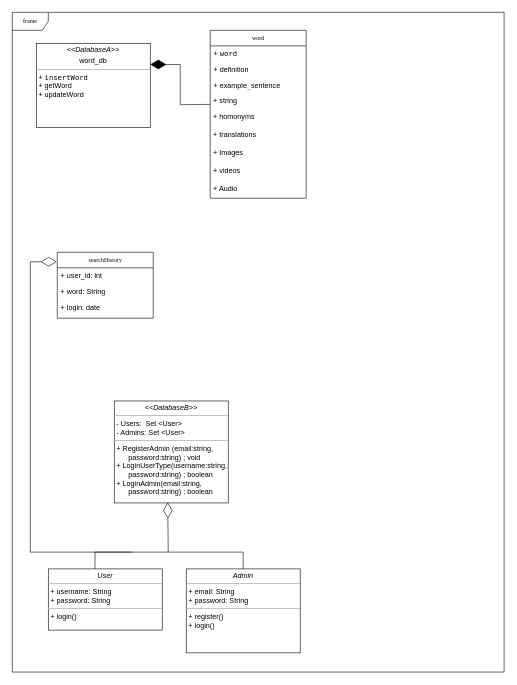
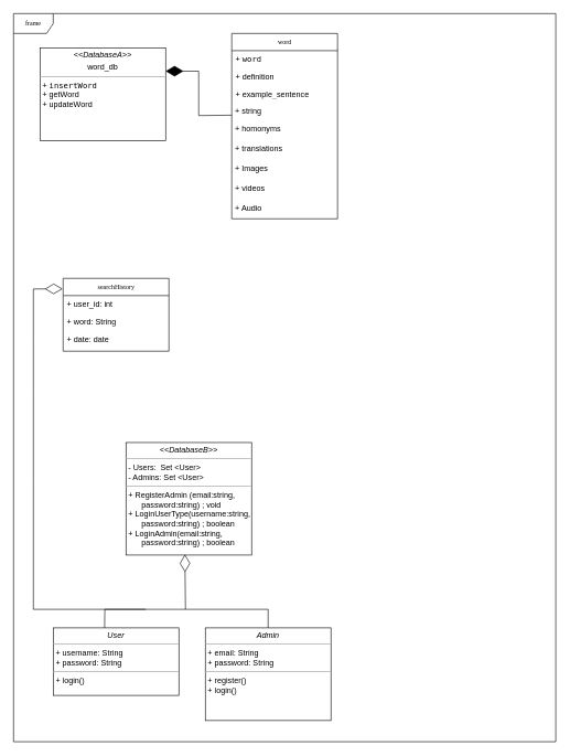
  <mxCell id="0" />
  <mxCell id="1" parent="0" />
  <mxCell id="2" value="frame" style="shape=umlFrame;whiteSpace=wrap;html=1;rounded=0;shadow=0;comic=0;labelBackgroundColor=none;strokeWidth=1;fontFamily=Verdana;fontSize=10;align=center;" parent="1" vertex="1"><mxGeometry x="20" y="20" width="820" height="1100" as="geometry" /></mxCell>
  <mxCell id="3" value="word" style="swimlane;html=1;fontStyle=0;childLayout=stackLayout;horizontal=1;startSize=26;fillColor=none;horizontalStack=0;resizeParent=1;resizeLast=0;collapsible=1;marginBottom=0;swimlaneFillColor=#ffffff;rounded=0;shadow=0;comic=0;labelBackgroundColor=none;strokeWidth=1;fontFamily=Verdana;fontSize=10;align=center;" parent="1" vertex="1"><mxGeometry x="350" y="50" width="160" height="280" as="geometry" /></mxCell>
  <mxCell id="4" value="&lt;font style=&quot;background-color: rgb(255, 255, 255); font-size: 12px;&quot;&gt;+&amp;nbsp;&lt;span style=&quot;font-family: &amp;quot;Söhne Mono&amp;quot;, Monaco, &amp;quot;Andale Mono&amp;quot;, &amp;quot;Ubuntu Mono&amp;quot;, monospace;&quot;&gt;word &lt;/span&gt;&lt;/font&gt;" style="text;html=1;strokeColor=none;fillColor=none;align=left;verticalAlign=top;spacingLeft=4;spacingRight=4;whiteSpace=wrap;overflow=hidden;rotatable=0;points=[[0,0.5],[1,0.5]];portConstraint=eastwest;" parent="3" vertex="1"><mxGeometry y="26" width="160" height="26" as="geometry" /></mxCell>
  <mxCell id="5" value="+ definition" style="text;html=1;strokeColor=none;fillColor=none;align=left;verticalAlign=top;spacingLeft=4;spacingRight=4;whiteSpace=wrap;overflow=hidden;rotatable=0;points=[[0,0.5],[1,0.5]];portConstraint=eastwest;" parent="3" vertex="1"><mxGeometry y="52" width="160" height="26" as="geometry" /></mxCell>
  <mxCell id="6" value="+ example_sentence" style="text;html=1;strokeColor=none;fillColor=none;align=left;verticalAlign=top;spacingLeft=4;spacingRight=4;whiteSpace=wrap;overflow=hidden;rotatable=0;points=[[0,0.5],[1,0.5]];portConstraint=eastwest;" parent="3" vertex="1"><mxGeometry y="78" width="160" height="26" as="geometry" /></mxCell>
  <mxCell id="7" value="&amp;nbsp;+ string" style="text;strokeColor=none;align=left;fillColor=none;html=1;verticalAlign=middle;whiteSpace=wrap;rounded=0;" vertex="1" parent="3"><mxGeometry y="104" width="160" height="26" as="geometry" /></mxCell>
  <mxCell id="8" value="&amp;nbsp;+ homonyms" style="text;strokeColor=none;align=left;fillColor=none;html=1;verticalAlign=middle;whiteSpace=wrap;rounded=0;" vertex="1" parent="3"><mxGeometry y="130" width="160" height="30" as="geometry" /></mxCell>
  <mxCell id="9" value="&amp;nbsp;+ translations" style="text;strokeColor=none;align=left;fillColor=none;html=1;verticalAlign=middle;whiteSpace=wrap;rounded=0;" vertex="1" parent="3"><mxGeometry y="160" width="160" height="30" as="geometry" /></mxCell>
  <mxCell id="10" value="&amp;nbsp;+ Images" style="text;strokeColor=none;align=left;fillColor=none;html=1;verticalAlign=middle;whiteSpace=wrap;rounded=0;" vertex="1" parent="3"><mxGeometry y="190" width="160" height="30" as="geometry" /></mxCell>
  <mxCell id="11" value="&amp;nbsp;+ videos" style="text;strokeColor=none;align=left;fillColor=none;html=1;verticalAlign=middle;whiteSpace=wrap;rounded=0;" vertex="1" parent="3"><mxGeometry y="220" width="160" height="30" as="geometry" /></mxCell>
  <mxCell id="12" value="&amp;nbsp;+ Audio" style="text;strokeColor=none;align=left;fillColor=none;html=1;verticalAlign=middle;whiteSpace=wrap;rounded=0;" vertex="1" parent="3"><mxGeometry y="250" width="160" height="30" as="geometry" /></mxCell>
  <mxCell id="13" value="searchHistory" style="swimlane;html=1;fontStyle=0;childLayout=stackLayout;horizontal=1;startSize=26;fillColor=none;horizontalStack=0;resizeParent=1;resizeLast=0;collapsible=1;marginBottom=0;swimlaneFillColor=#ffffff;rounded=0;shadow=0;comic=0;labelBackgroundColor=none;strokeWidth=1;fontFamily=Verdana;fontSize=10;align=center;" parent="1" vertex="1"><mxGeometry x="95" y="420" width="160" height="110" as="geometry" /></mxCell>
  <mxCell id="14" value="+ user_id: int" style="text;html=1;strokeColor=none;fillColor=none;align=left;verticalAlign=top;spacingLeft=4;spacingRight=4;whiteSpace=wrap;overflow=hidden;rotatable=0;points=[[0,0.5],[1,0.5]];portConstraint=eastwest;" parent="13" vertex="1"><mxGeometry y="26" width="160" height="26" as="geometry" /></mxCell>
  <mxCell id="15" value="+ word: String" style="text;html=1;strokeColor=none;fillColor=none;align=left;verticalAlign=top;spacingLeft=4;spacingRight=4;whiteSpace=wrap;overflow=hidden;rotatable=0;points=[[0,0.5],[1,0.5]];portConstraint=eastwest;" parent="13" vertex="1"><mxGeometry y="52" width="160" height="26" as="geometry" /></mxCell>
- <mxCell id="16" value="+ login: date" style="text;html=1;strokeColor=none;fillColor=none;align=left;verticalAlign=top;spacingLeft=4;spacingRight=4;whiteSpace=wrap;overflow=hidden;rotatable=0;points=[[0,0.5],[1,0.5]];portConstraint=eastwest;" vertex="1" parent="13"><mxGeometry y="78" width="160" height="26" as="geometry" /></mxCell>
+ <mxCell id="16" value="+ date: date" style="text;html=1;strokeColor=none;fillColor=none;align=left;verticalAlign=top;spacingLeft=4;spacingRight=4;whiteSpace=wrap;overflow=hidden;rotatable=0;points=[[0,0.5],[1,0.5]];portConstraint=eastwest;" vertex="1" parent="13"><mxGeometry y="78" width="160" height="26" as="geometry" /></mxCell>
  <mxCell id="17" value="&lt;p style=&quot;margin:0px;margin-top:4px;text-align:center;&quot;&gt;&lt;i&gt;Admin&lt;/i&gt;&lt;/p&gt;&lt;hr size=&quot;1&quot;&gt;&lt;p style=&quot;border-color: var(--border-color); margin: 0px 0px 0px 4px;&quot;&gt;+ email: String&lt;/p&gt;&lt;p style=&quot;border-color: var(--border-color); margin: 0px 0px 0px 4px;&quot;&gt;+ password: String&lt;/p&gt;&lt;hr style=&quot;border-color: var(--border-color);&quot; size=&quot;1&quot;&gt;&lt;p style=&quot;border-color: var(--border-color); margin: 0px 0px 0px 4px;&quot;&gt;+ register()&lt;/p&gt;&lt;p style=&quot;border-color: var(--border-color); margin: 0px 0px 0px 4px;&quot;&gt;+ login()&lt;br style=&quot;border-color: var(--border-color);&quot;&gt;&lt;/p&gt;" style="verticalAlign=top;align=left;overflow=fill;fontSize=12;fontFamily=Helvetica;html=1;rounded=0;shadow=0;comic=0;labelBackgroundColor=none;strokeWidth=1" parent="1" vertex="1"><mxGeometry x="310" y="948" width="190" height="140" as="geometry" /></mxCell>
  <mxCell id="18" value="&lt;p style=&quot;margin:0px;margin-top:4px;text-align:center;&quot;&gt;&lt;i&gt;User&lt;/i&gt;&lt;/p&gt;&lt;hr size=&quot;1&quot;&gt;&lt;p style=&quot;border-color: var(--border-color); margin: 0px 0px 0px 4px;&quot;&gt;+ username: String&lt;/p&gt;&lt;p style=&quot;border-color: var(--border-color); margin: 0px 0px 0px 4px;&quot;&gt;&lt;span style=&quot;background-color: initial;&quot;&gt;+ password: String&lt;/span&gt;&lt;/p&gt;&lt;hr size=&quot;1&quot;&gt;&lt;p style=&quot;margin:0px;margin-left:4px;&quot;&gt;+ login()&lt;br&gt;&lt;br&gt;&lt;/p&gt;" style="verticalAlign=top;align=left;overflow=fill;fontSize=12;fontFamily=Helvetica;html=1;rounded=0;shadow=0;comic=0;labelBackgroundColor=none;strokeWidth=1" parent="1" vertex="1"><mxGeometry x="80" y="948" width="190" height="102" as="geometry" /></mxCell>
  <mxCell id="19" value="&lt;p style=&quot;margin:0px;margin-top:4px;text-align:center;&quot;&gt;&lt;i&gt;&amp;lt;&amp;lt;DatabaseB&amp;gt;&amp;gt;&lt;/i&gt;&lt;/p&gt;&lt;hr size=&quot;1&quot;&gt;&lt;p style=&quot;margin:0px;margin-left:4px;&quot;&gt;- Users:&amp;nbsp; Set &amp;lt;User&amp;gt;&lt;br&gt;- Admins: Set &amp;lt;User&amp;gt;&lt;/p&gt;&lt;hr size=&quot;1&quot;&gt;&lt;p style=&quot;margin:0px;margin-left:4px;&quot;&gt;+ RegisterAdmin (email:string,&lt;/p&gt;&lt;p style=&quot;margin:0px;margin-left:4px;&quot;&gt;&amp;nbsp; &amp;nbsp; &amp;nbsp; password:string) ; void&lt;/p&gt;&lt;p style=&quot;margin:0px;margin-left:4px;&quot;&gt;+ LoginUserType(username:string,&lt;/p&gt;&lt;p style=&quot;border-color: var(--border-color); margin: 0px 0px 0px 4px;&quot;&gt;&amp;nbsp; &amp;nbsp; &amp;nbsp; password:string) ; boolean&lt;/p&gt;&lt;p style=&quot;border-color: var(--border-color); margin: 0px 0px 0px 4px;&quot;&gt;+ LoginAdmin(email:string,&lt;/p&gt;&lt;p style=&quot;border-color: var(--border-color); margin: 0px 0px 0px 4px;&quot;&gt;&amp;nbsp; &amp;nbsp; &amp;nbsp; password:string) ; boolean&lt;/p&gt;" style="verticalAlign=top;align=left;overflow=fill;fontSize=12;fontFamily=Helvetica;html=1;rounded=0;shadow=0;comic=0;labelBackgroundColor=none;strokeWidth=1" parent="1" vertex="1"><mxGeometry x="190" y="668" width="190" height="170" as="geometry" /></mxCell>
  <mxCell id="20" value="&lt;p style=&quot;margin:0px;margin-top:4px;text-align:center;&quot;&gt;&lt;i&gt;&amp;lt;&amp;lt;DatabaseA&amp;gt;&amp;gt;&lt;/i&gt;&lt;/p&gt;&lt;p style=&quot;margin:0px;margin-top:4px;text-align:center;&quot;&gt;word_db&lt;i&gt;&lt;br&gt;&lt;/i&gt;&lt;/p&gt;&lt;hr size=&quot;1&quot;&gt;&lt;p style=&quot;margin:0px;margin-left:4px;&quot;&gt;+&amp;nbsp;&lt;span style=&quot;font-family: &amp;quot;Söhne Mono&amp;quot;, Monaco, &amp;quot;Andale Mono&amp;quot;, &amp;quot;Ubuntu Mono&amp;quot;, monospace; background-color: rgb(255, 255, 255);&quot;&gt;&lt;font style=&quot;font-size: 12px;&quot;&gt;insertWord&lt;/font&gt;&lt;/span&gt;&lt;br&gt;+ getWord&lt;/p&gt;&lt;p style=&quot;margin:0px;margin-left:4px;&quot;&gt;&lt;span style=&quot;background-color: initial;&quot;&gt;+ updateWord&lt;/span&gt;&lt;/p&gt;&lt;p style=&quot;margin:0px;margin-left:4px;&quot;&gt;&lt;br&gt;&lt;/p&gt;" style="verticalAlign=top;align=left;overflow=fill;fontSize=12;fontFamily=Helvetica;html=1;rounded=0;shadow=0;comic=0;labelBackgroundColor=none;strokeWidth=1" parent="1" vertex="1"><mxGeometry x="60" y="72" width="190" height="140" as="geometry" /></mxCell>
  <mxCell id="21" value="" style="endArrow=diamondThin;endFill=1;endSize=24;html=1;rounded=0;exitX=0;exitY=0.75;exitDx=0;exitDy=0;entryX=1;entryY=0.25;entryDx=0;entryDy=0;" edge="1" parent="1" source="7" target="20"><mxGeometry width="160" relative="1" as="geometry"><mxPoint x="130" y="240" as="sourcePoint" /><mxPoint x="290" y="240" as="targetPoint" /><Array as="points"><mxPoint x="300" y="174" /><mxPoint x="300" y="107" /></Array></mxGeometry></mxCell>
  <mxCell id="22" value="" style="endArrow=none;html=1;rounded=0;exitX=0.409;exitY=0.001;exitDx=0;exitDy=0;exitPerimeter=0;entryX=0.5;entryY=0;entryDx=0;entryDy=0;" edge="1" parent="1" source="18" target="17"><mxGeometry width="50" height="50" relative="1" as="geometry"><mxPoint x="320" y="940" as="sourcePoint" /><mxPoint x="370" y="890" as="targetPoint" /><Array as="points"><mxPoint x="158" y="920" /><mxPoint x="280" y="920" /><mxPoint x="405" y="920" /></Array></mxGeometry></mxCell>
  <mxCell id="23" value="" style="endArrow=diamondThin;endFill=0;endSize=24;html=1;rounded=0;entryX=0.469;entryY=0.994;entryDx=0;entryDy=0;entryPerimeter=0;" edge="1" parent="1" target="19"><mxGeometry width="160" relative="1" as="geometry"><mxPoint x="280" y="920" as="sourcePoint" /><mxPoint x="330" y="970" as="targetPoint" /></mxGeometry></mxCell>
  <mxCell id="24" value="" style="endArrow=diamondThin;endFill=0;endSize=24;html=1;rounded=0;entryX=-0.005;entryY=0.144;entryDx=0;entryDy=0;entryPerimeter=0;" edge="1" parent="1" target="13"><mxGeometry width="160" relative="1" as="geometry"><mxPoint x="220" y="920" as="sourcePoint" /><mxPoint x="289" y="847" as="targetPoint" /><Array as="points"><mxPoint x="50" y="920" /><mxPoint x="50" y="730" /><mxPoint x="50" y="590" /><mxPoint x="50" y="510" /><mxPoint x="50" y="436" /></Array></mxGeometry></mxCell>
